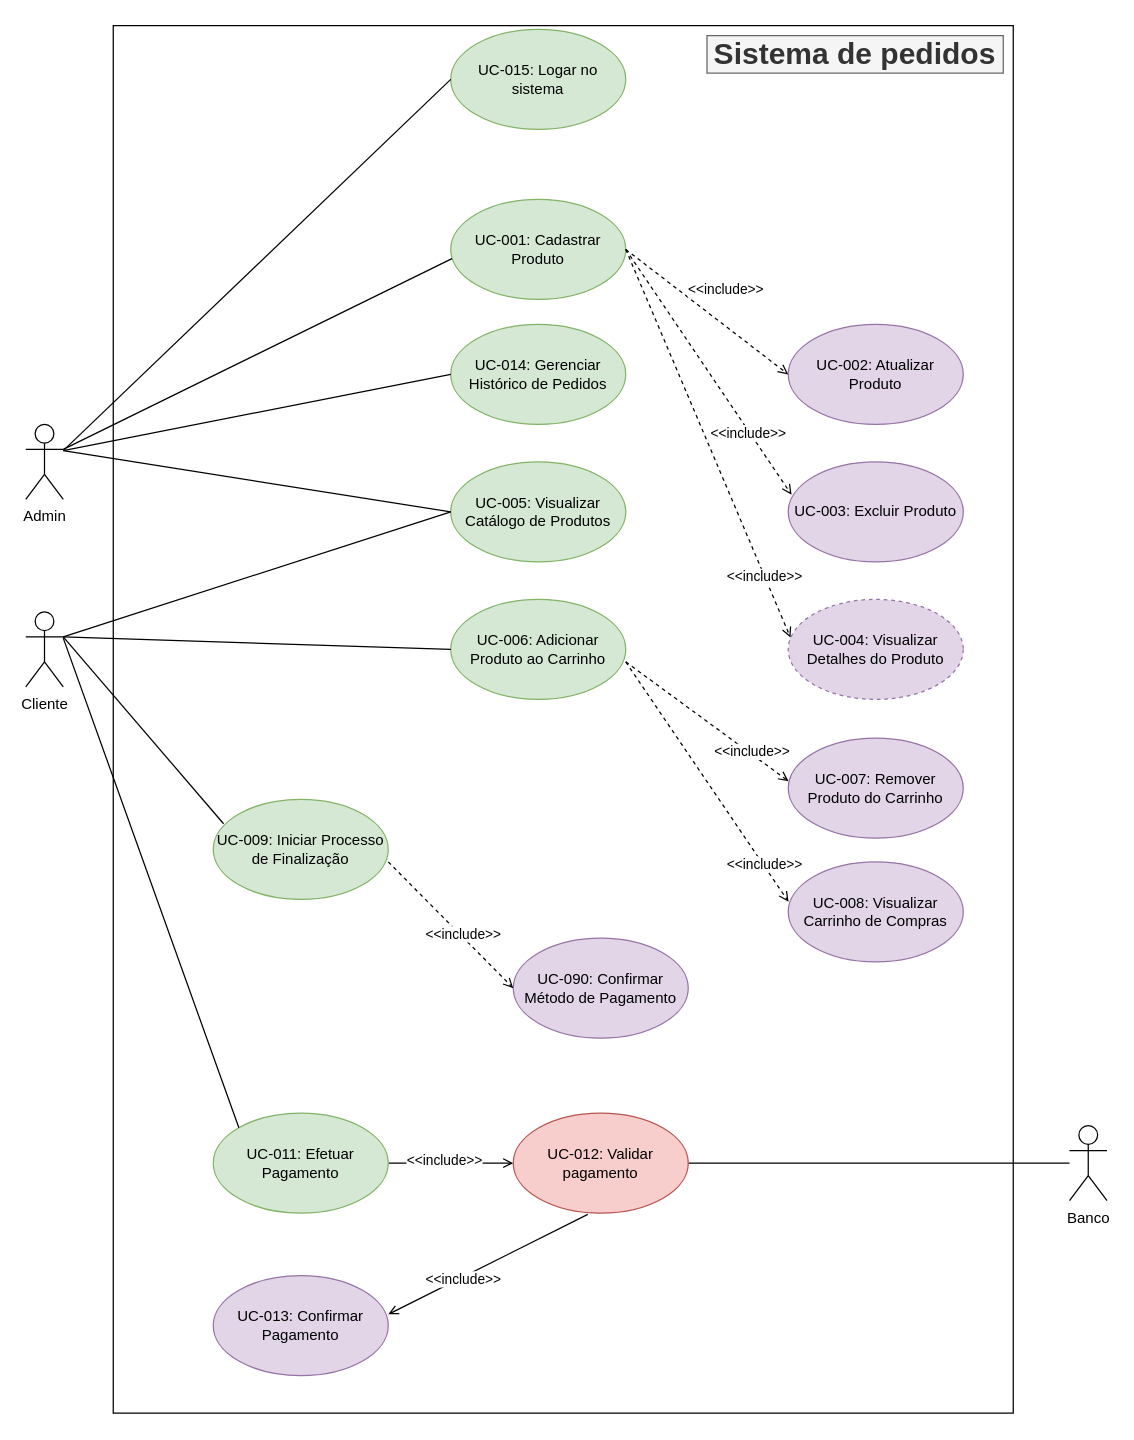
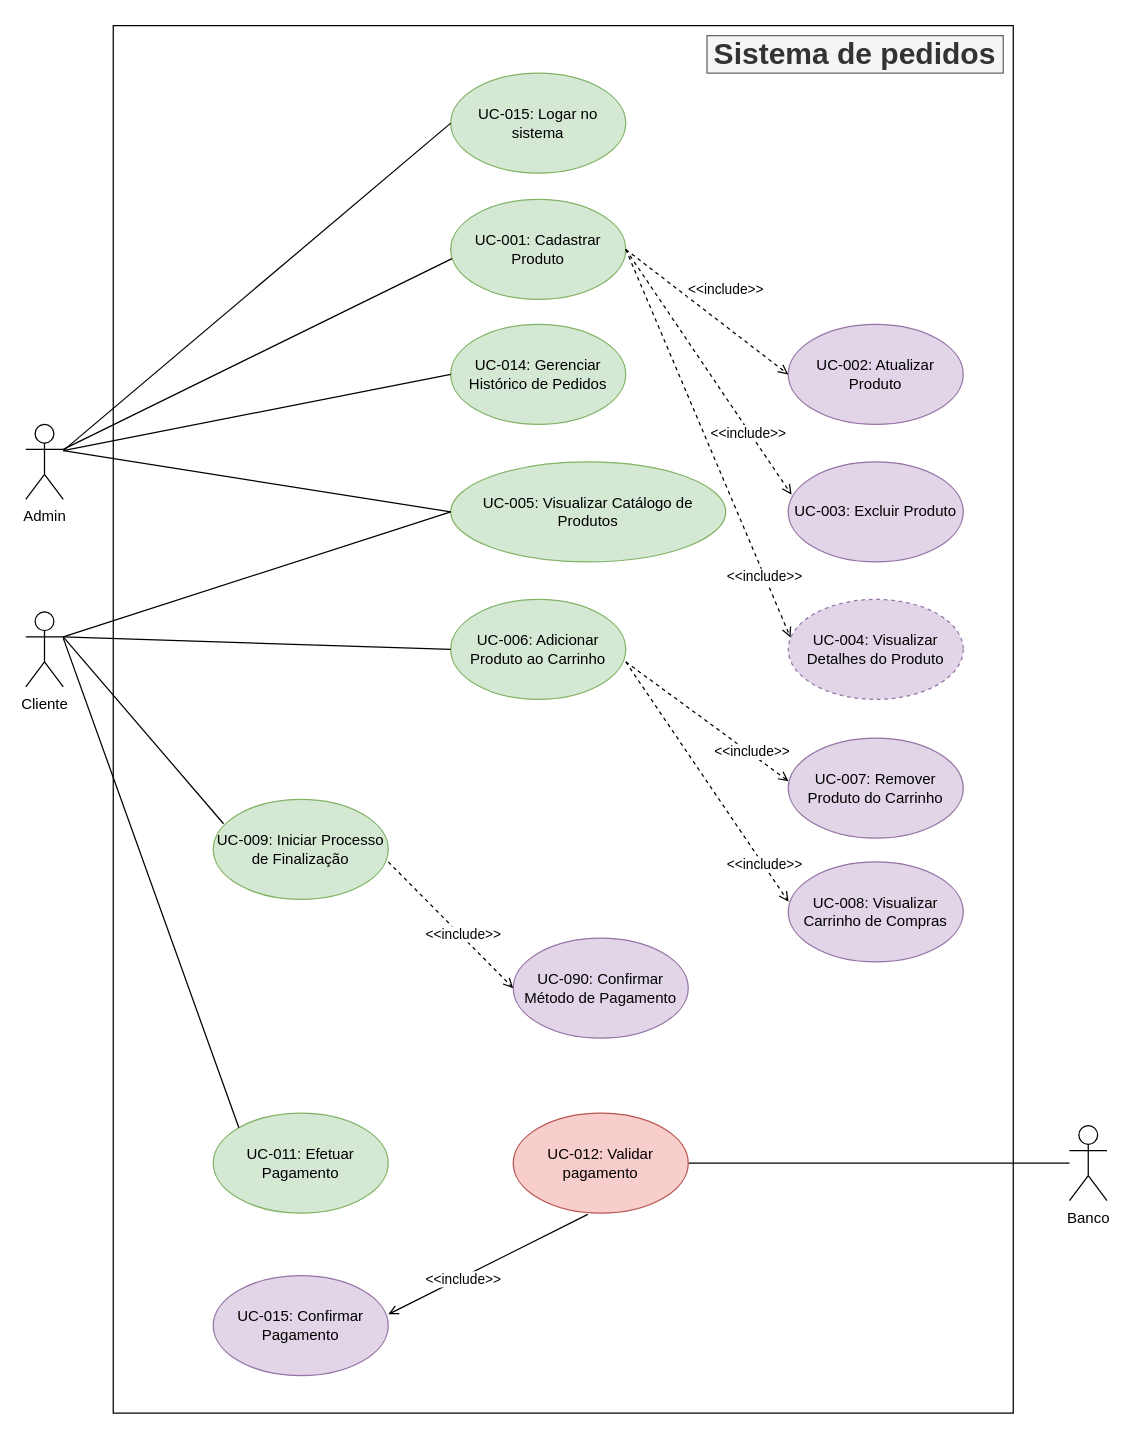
  <mxCell id="0" />
  <mxCell id="1" parent="0" />
  <mxCell id="2" value="" style="rounded=0;whiteSpace=wrap;html=1;" parent="1" vertex="1"><mxGeometry x="90" y="20" width="720" height="1110" as="geometry" /></mxCell>
  <mxCell id="3" value="UC-001: Cadastrar Produto" style="ellipse;whiteSpace=wrap;html=1;fillColor=#d5e8d4;strokeColor=#82b366;" parent="1" vertex="1"><mxGeometry x="360" y="159" width="140" height="80" as="geometry" /></mxCell>
  <mxCell id="4" value="UC-002: Atualizar Produto" style="ellipse;whiteSpace=wrap;html=1;fillColor=#e1d5e7;strokeColor=#9673a6;" parent="1" vertex="1"><mxGeometry x="630" y="259" width="140" height="80" as="geometry" /></mxCell>
  <mxCell id="5" value="UC-003: Excluir Produto" style="ellipse;whiteSpace=wrap;html=1;fillColor=#e1d5e7;strokeColor=#9673a6;" parent="1" vertex="1"><mxGeometry x="630" y="369" width="140" height="80" as="geometry" /></mxCell>
  <mxCell id="6" value="UC-004: Visualizar Detalhes do Produto" style="ellipse;whiteSpace=wrap;html=1;fillColor=#e1d5e7;strokeColor=#9673a6;dashed=1;" parent="1" vertex="1"><mxGeometry x="630" y="479" width="140" height="80" as="geometry" /></mxCell>
- <mxCell id="7" value="UC-005: Visualizar Catálogo de Produtos" style="ellipse;whiteSpace=wrap;html=1;fillColor=#d5e8d4;strokeColor=#82b366;" parent="1" vertex="1"><mxGeometry x="360" y="369" width="140" height="80" as="geometry" /></mxCell>
+ <mxCell id="7" value="UC-005: Visualizar Catálogo de Produtos" style="ellipse;whiteSpace=wrap;html=1;fillColor=#d5e8d4;strokeColor=#82b366;" parent="1" vertex="1"><mxGeometry x="360" y="369" width="220" height="80" as="geometry" /></mxCell>
  <mxCell id="8" value="UC-006: Adicionar Produto ao Carrinho" style="ellipse;whiteSpace=wrap;html=1;fillColor=#d5e8d4;strokeColor=#82b366;" parent="1" vertex="1"><mxGeometry x="360" y="479" width="140" height="80" as="geometry" /></mxCell>
  <mxCell id="9" value="UC-007: Remover Produto do Carrinho" style="ellipse;whiteSpace=wrap;html=1;fillColor=#e1d5e7;strokeColor=#9673a6;" parent="1" vertex="1"><mxGeometry x="630" y="590" width="140" height="80" as="geometry" /></mxCell>
  <mxCell id="10" value="UC-008: Visualizar Carrinho de Compras" style="ellipse;whiteSpace=wrap;html=1;fillColor=#e1d5e7;strokeColor=#9673a6;" parent="1" vertex="1"><mxGeometry x="630" y="689" width="140" height="80" as="geometry" /></mxCell>
  <mxCell id="11" value="UC-009: Iniciar Processo de Finalização" style="ellipse;whiteSpace=wrap;html=1;fillColor=#d5e8d4;strokeColor=#82b366;" parent="1" vertex="1"><mxGeometry x="170" y="639" width="140" height="80" as="geometry" /></mxCell>
  <mxCell id="12" value="UC-090: Confirmar Método de Pagamento" style="ellipse;whiteSpace=wrap;html=1;fillColor=#e1d5e7;strokeColor=#9673a6;" parent="1" vertex="1"><mxGeometry x="410" y="750" width="140" height="80" as="geometry" /></mxCell>
- <mxCell id="13" style="edgeStyle=orthogonalEdgeStyle;rounded=0;orthogonalLoop=1;jettySize=auto;html=1;entryX=0;entryY=0.5;entryDx=0;entryDy=0;endArrow=open;endFill=0;" parent="1" source="15" target="43" edge="1"><mxGeometry relative="1" as="geometry" /></mxCell>
- <mxCell id="14" value="&amp;lt;&amp;lt;include&amp;gt;&amp;gt;" style="edgeLabel;html=1;align=center;verticalAlign=middle;resizable=0;points=[];" parent="13" vertex="1" connectable="0"><mxGeometry x="-0.275" y="3" relative="1" as="geometry"><mxPoint x="8" as="offset" /></mxGeometry></mxCell>
  <mxCell id="15" value="UC-011: Efetuar Pagamento" style="ellipse;whiteSpace=wrap;html=1;fillColor=#d5e8d4;strokeColor=#82b366;" parent="1" vertex="1"><mxGeometry x="170" y="890" width="140" height="80" as="geometry" /></mxCell>
- <mxCell id="16" value="UC-013: Confirmar Pagamento" style="ellipse;whiteSpace=wrap;html=1;fillColor=#e1d5e7;strokeColor=#9673a6;" parent="1" vertex="1"><mxGeometry x="170" y="1020" width="140" height="80" as="geometry" /></mxCell>
+ <mxCell id="16" value="UC-015: Confirmar Pagamento" style="ellipse;whiteSpace=wrap;html=1;fillColor=#e1d5e7;strokeColor=#9673a6;" parent="1" vertex="1"><mxGeometry x="170" y="1020" width="140" height="80" as="geometry" /></mxCell>
  <mxCell id="17" value="" style="endArrow=open;html=1;rounded=0;exitX=1;exitY=0.5;exitDx=0;exitDy=0;entryX=0;entryY=0.5;entryDx=0;entryDy=0;dashed=1;endFill=0;" parent="1" source="3" target="4" edge="1"><mxGeometry width="50" height="50" relative="1" as="geometry"><mxPoint x="500" y="409" as="sourcePoint" /><mxPoint x="550" y="359" as="targetPoint" /></mxGeometry></mxCell>
  <mxCell id="18" value="&amp;lt;&amp;lt;include&amp;gt;&amp;gt;" style="edgeLabel;html=1;align=center;verticalAlign=middle;resizable=0;points=[];" parent="17" vertex="1" connectable="0"><mxGeometry x="-0.362" y="1" relative="1" as="geometry"><mxPoint x="38" y="1" as="offset" /></mxGeometry></mxCell>
  <mxCell id="19" value="" style="endArrow=open;html=1;rounded=0;exitX=1;exitY=0.5;exitDx=0;exitDy=0;entryX=0.019;entryY=0.329;entryDx=0;entryDy=0;dashed=1;endFill=0;entryPerimeter=0;" parent="1" source="3" target="5" edge="1"><mxGeometry width="50" height="50" relative="1" as="geometry"><mxPoint x="510" y="309" as="sourcePoint" /><mxPoint x="600" y="309" as="targetPoint" /></mxGeometry></mxCell>
  <mxCell id="20" value="&amp;lt;&amp;lt;include&amp;gt;&amp;gt;" style="edgeLabel;html=1;align=center;verticalAlign=middle;resizable=0;points=[];" parent="19" vertex="1" connectable="0"><mxGeometry x="0.489" y="-1" relative="1" as="geometry"><mxPoint as="offset" /></mxGeometry></mxCell>
  <mxCell id="21" value="" style="endArrow=open;html=1;rounded=0;entryX=0.013;entryY=0.382;entryDx=0;entryDy=0;dashed=1;endFill=0;entryPerimeter=0;exitX=1;exitY=0.5;exitDx=0;exitDy=0;" parent="1" source="3" target="6" edge="1"><mxGeometry width="50" height="50" relative="1" as="geometry"><mxPoint x="500" y="299" as="sourcePoint" /><mxPoint x="603" y="405" as="targetPoint" /></mxGeometry></mxCell>
  <mxCell id="22" value="&amp;lt;&amp;lt;include&amp;gt;&amp;gt;" style="edgeLabel;html=1;align=center;verticalAlign=middle;resizable=0;points=[];" parent="21" vertex="1" connectable="0"><mxGeometry x="0.682" y="-1" relative="1" as="geometry"><mxPoint as="offset" /></mxGeometry></mxCell>
  <mxCell id="23" value="" style="endArrow=open;html=1;rounded=0;entryX=0.002;entryY=0.4;entryDx=0;entryDy=0;dashed=1;endFill=0;entryPerimeter=0;" parent="1" target="10" edge="1"><mxGeometry width="50" height="50" relative="1" as="geometry"><mxPoint x="500" y="529" as="sourcePoint" /><mxPoint x="631" y="626" as="targetPoint" /></mxGeometry></mxCell>
  <mxCell id="24" value="&amp;lt;&amp;lt;include&amp;gt;&amp;gt;" style="edgeLabel;html=1;align=center;verticalAlign=middle;resizable=0;points=[];" parent="23" vertex="1" connectable="0"><mxGeometry x="0.682" y="-1" relative="1" as="geometry"><mxPoint x="2" as="offset" /></mxGeometry></mxCell>
  <mxCell id="25" value="" style="endArrow=open;html=1;rounded=0;dashed=1;endFill=0;entryX=0.002;entryY=0.431;entryDx=0;entryDy=0;entryPerimeter=0;" parent="1" target="9" edge="1"><mxGeometry width="50" height="50" relative="1" as="geometry"><mxPoint x="500" y="529" as="sourcePoint" /><mxPoint x="510" y="759" as="targetPoint" /></mxGeometry></mxCell>
  <mxCell id="26" value="&amp;lt;&amp;lt;include&amp;gt;&amp;gt;" style="edgeLabel;html=1;align=center;verticalAlign=middle;resizable=0;points=[];" parent="25" vertex="1" connectable="0"><mxGeometry x="0.682" y="-1" relative="1" as="geometry"><mxPoint x="-9" y="-10" as="offset" /></mxGeometry></mxCell>
  <mxCell id="27" value="" style="endArrow=open;html=1;rounded=0;dashed=1;endFill=0;entryX=0;entryY=0.5;entryDx=0;entryDy=0;" parent="1" target="12" edge="1"><mxGeometry width="50" height="50" relative="1" as="geometry"><mxPoint x="310" y="689" as="sourcePoint" /><mxPoint x="396" y="737" as="targetPoint" /></mxGeometry></mxCell>
  <mxCell id="28" value="&amp;lt;&amp;lt;include&amp;gt;&amp;gt;" style="edgeLabel;html=1;align=center;verticalAlign=middle;resizable=0;points=[];" parent="27" vertex="1" connectable="0"><mxGeometry x="0.174" y="2" relative="1" as="geometry"><mxPoint as="offset" /></mxGeometry></mxCell>
  <mxCell id="29" value="" style="endArrow=open;html=1;rounded=0;exitX=0.426;exitY=1.013;exitDx=0;exitDy=0;endFill=0;entryX=1;entryY=0.387;entryDx=0;entryDy=0;entryPerimeter=0;exitPerimeter=0;" parent="1" source="43" target="16" edge="1"><mxGeometry width="50" height="50" relative="1" as="geometry"><mxPoint x="170" y="890" as="sourcePoint" /><mxPoint x="130" y="990" as="targetPoint" /></mxGeometry></mxCell>
  <mxCell id="30" value="&amp;lt;&amp;lt;include&amp;gt;&amp;gt;" style="edgeLabel;html=1;align=center;verticalAlign=middle;resizable=0;points=[];" parent="29" vertex="1" connectable="0"><mxGeometry x="0.259" y="1" relative="1" as="geometry"><mxPoint as="offset" /></mxGeometry></mxCell>
  <mxCell id="31" value="Admin" style="shape=umlActor;verticalLabelPosition=bottom;verticalAlign=top;html=1;outlineConnect=0;" parent="1" vertex="1"><mxGeometry x="20" y="339" width="30" height="60" as="geometry" /></mxCell>
  <mxCell id="32" value="" style="endArrow=none;html=1;rounded=0;exitX=1;exitY=0.333;exitDx=0;exitDy=0;exitPerimeter=0;entryX=0.007;entryY=0.593;entryDx=0;entryDy=0;entryPerimeter=0;" parent="1" source="31" target="3" edge="1"><mxGeometry width="50" height="50" relative="1" as="geometry"><mxPoint x="480" y="479" as="sourcePoint" /><mxPoint x="530" y="429" as="targetPoint" /></mxGeometry></mxCell>
  <mxCell id="33" value="" style="endArrow=none;html=1;rounded=0;entryX=0;entryY=0.5;entryDx=0;entryDy=0;" parent="1" target="7" edge="1"><mxGeometry width="50" height="50" relative="1" as="geometry"><mxPoint x="50" y="360" as="sourcePoint" /><mxPoint x="371" y="316" as="targetPoint" /></mxGeometry></mxCell>
  <mxCell id="34" value="Cliente" style="shape=umlActor;verticalLabelPosition=bottom;verticalAlign=top;html=1;outlineConnect=0;" parent="1" vertex="1"><mxGeometry x="20" y="489" width="30" height="60" as="geometry" /></mxCell>
  <mxCell id="35" value="" style="endArrow=none;html=1;rounded=0;entryX=0;entryY=0.5;entryDx=0;entryDy=0;exitX=1;exitY=0.333;exitDx=0;exitDy=0;exitPerimeter=0;" parent="1" source="34" target="7" edge="1"><mxGeometry width="50" height="50" relative="1" as="geometry"><mxPoint x="230" y="379" as="sourcePoint" /><mxPoint x="370" y="419" as="targetPoint" /></mxGeometry></mxCell>
  <mxCell id="36" value="" style="endArrow=none;html=1;rounded=0;entryX=0;entryY=0.5;entryDx=0;entryDy=0;" parent="1" target="8" edge="1"><mxGeometry width="50" height="50" relative="1" as="geometry"><mxPoint x="50" y="509" as="sourcePoint" /><mxPoint x="370" y="419" as="targetPoint" /></mxGeometry></mxCell>
  <mxCell id="37" value="" style="endArrow=none;html=1;rounded=0;entryX=0.059;entryY=0.244;entryDx=0;entryDy=0;entryPerimeter=0;" parent="1" target="11" edge="1"><mxGeometry width="50" height="50" relative="1" as="geometry"><mxPoint x="50" y="509" as="sourcePoint" /><mxPoint x="370" y="529" as="targetPoint" /></mxGeometry></mxCell>
  <mxCell id="38" value="" style="endArrow=none;html=1;rounded=0;entryX=0;entryY=0;entryDx=0;entryDy=0;" parent="1" target="15" edge="1"><mxGeometry width="50" height="50" relative="1" as="geometry"><mxPoint x="50" y="510" as="sourcePoint" /><mxPoint x="-9" y="839" as="targetPoint" /></mxGeometry></mxCell>
  <mxCell id="39" value="UC-014: Gerenciar Histórico de Pedidos" style="ellipse;whiteSpace=wrap;html=1;fillColor=#d5e8d4;strokeColor=#82b366;" parent="1" vertex="1"><mxGeometry x="360" y="259" width="140" height="80" as="geometry" /></mxCell>
  <mxCell id="40" value="" style="endArrow=none;html=1;rounded=0;entryX=0;entryY=0.5;entryDx=0;entryDy=0;" parent="1" target="39" edge="1"><mxGeometry width="50" height="50" relative="1" as="geometry"><mxPoint x="50" y="360" as="sourcePoint" /><mxPoint x="371" y="216" as="targetPoint" /></mxGeometry></mxCell>
  <mxCell id="41" style="edgeStyle=orthogonalEdgeStyle;rounded=0;orthogonalLoop=1;jettySize=auto;html=1;entryX=1;entryY=0.5;entryDx=0;entryDy=0;endArrow=none;endFill=0;" parent="1" source="42" target="43" edge="1"><mxGeometry relative="1" as="geometry" /></mxCell>
  <mxCell id="42" value="Banco" style="shape=umlActor;verticalLabelPosition=bottom;verticalAlign=top;html=1;outlineConnect=0;" parent="1" vertex="1"><mxGeometry x="855" y="900" width="30" height="60" as="geometry" /></mxCell>
  <mxCell id="43" value="UC-012: Validar pagamento" style="ellipse;whiteSpace=wrap;html=1;fillColor=#f8cecc;strokeColor=#b85450;" parent="1" vertex="1"><mxGeometry x="410" y="890" width="140" height="80" as="geometry" /></mxCell>
  <mxCell id="44" value="&lt;font style=&quot;font-size: 24px;&quot;&gt;&lt;b&gt;Sistema de pedidos&lt;/b&gt;&lt;/font&gt;" style="text;html=1;strokeColor=#666666;fillColor=#f5f5f5;align=center;verticalAlign=middle;whiteSpace=wrap;rounded=0;fontColor=#333333;" parent="1" vertex="1"><mxGeometry x="565" y="28" width="237" height="30" as="geometry" /></mxCell>
- <mxCell id="45" value="UC-015: Logar no sistema" style="ellipse;whiteSpace=wrap;html=1;fillColor=#d5e8d4;strokeColor=#82b366;" parent="1" vertex="1"><mxGeometry x="360" y="23" width="140" height="80" as="geometry" /></mxCell>
+ <mxCell id="45" value="UC-015: Logar no sistema" style="ellipse;whiteSpace=wrap;html=1;fillColor=#d5e8d4;strokeColor=#82b366;" parent="1" vertex="1"><mxGeometry x="360" y="58" width="140" height="80" as="geometry" /></mxCell>
  <mxCell id="46" value="" style="endArrow=none;html=1;rounded=0;entryX=0;entryY=0.5;entryDx=0;entryDy=0;" parent="1" target="45" edge="1"><mxGeometry width="50" height="50" relative="1" as="geometry"><mxPoint x="50" y="360" as="sourcePoint" /><mxPoint x="371" y="216" as="targetPoint" /></mxGeometry></mxCell>
